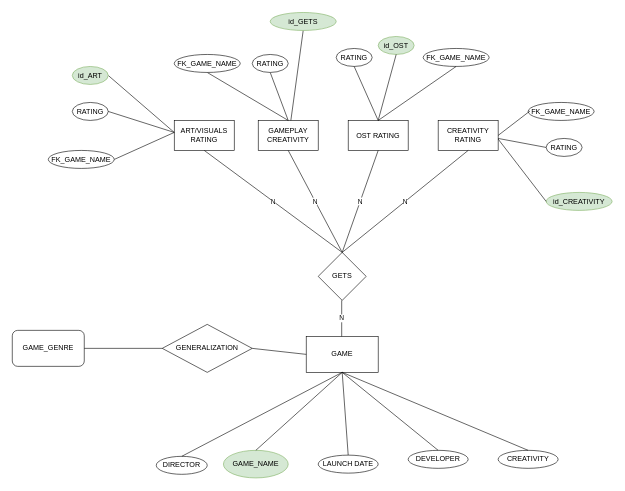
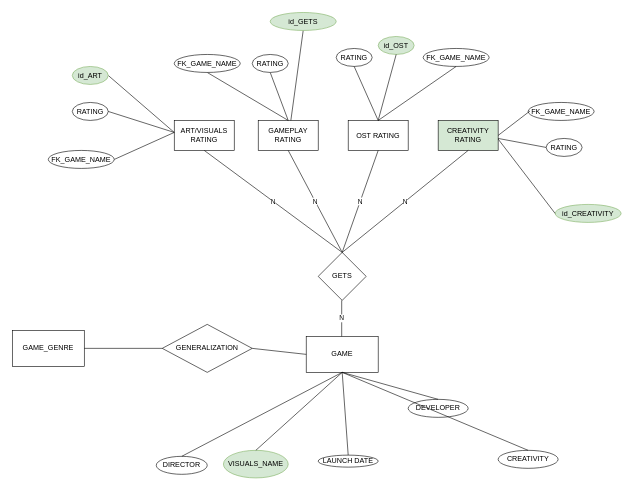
  <mxCell id="0" />
  <mxCell id="1" parent="0" />
  <mxCell id="2" value="GAME" style="rounded=0;whiteSpace=wrap;html=1;" parent="1" vertex="1"><mxGeometry x="510" y="560" width="120" height="60" as="geometry" /></mxCell>
  <mxCell id="3" value="GETS" style="rhombus;whiteSpace=wrap;html=1;" parent="1" vertex="1"><mxGeometry x="530" y="420" width="80" height="80" as="geometry" /></mxCell>
- <mxCell id="4" value="GAME_NAME" style="ellipse;whiteSpace=wrap;html=1;fillColor=#d5e8d4;strokeColor=#82b366;" parent="1" vertex="1"><mxGeometry x="372" y="750" width="108" height="46" as="geometry" /></mxCell>
- <mxCell id="5" value="LAUNCH DATE" style="ellipse;whiteSpace=wrap;html=1;" parent="1" vertex="1"><mxGeometry x="530" y="758" width="100" height="30" as="geometry" /></mxCell>
+ <mxCell id="4" value="VISUALS_NAME" style="ellipse;whiteSpace=wrap;html=1;fillColor=#d5e8d4;strokeColor=#82b366;" parent="1" vertex="1"><mxGeometry x="372" y="750" width="108" height="46" as="geometry" /></mxCell>
+ <mxCell id="5" value="LAUNCH DATE" style="ellipse;whiteSpace=wrap;html=1;" parent="1" vertex="1"><mxGeometry x="530" y="758" width="100" height="20" as="geometry" /></mxCell>
  <mxCell id="6" value="DIRECTOR" style="ellipse;whiteSpace=wrap;html=1;" parent="1" vertex="1"><mxGeometry x="260" y="760" width="85" height="30" as="geometry" /></mxCell>
  <mxCell id="7" value="ART/VISUALS RATING" style="rounded=0;whiteSpace=wrap;html=1;" parent="1" vertex="1"><mxGeometry x="290" y="200" width="100" height="50" as="geometry" /></mxCell>
- <mxCell id="8" value="GAMEPLAY CREATIVITY" style="rounded=0;whiteSpace=wrap;html=1;" parent="1" vertex="1"><mxGeometry x="430" y="200" width="100" height="50" as="geometry" /></mxCell>
+ <mxCell id="8" value="GAMEPLAY RATING" style="rounded=0;whiteSpace=wrap;html=1;" parent="1" vertex="1"><mxGeometry x="430" y="200" width="100" height="50" as="geometry" /></mxCell>
  <mxCell id="9" value="OST RATING" style="rounded=0;whiteSpace=wrap;html=1;" parent="1" vertex="1"><mxGeometry x="580" y="200" width="100" height="50" as="geometry" /></mxCell>
- <mxCell id="10" value="CREATIVITY RATING" style="rounded=0;whiteSpace=wrap;html=1;" parent="1" vertex="1"><mxGeometry x="730" y="200" width="100" height="50" as="geometry" /></mxCell>
+ <mxCell id="10" value="CREATIVITY RATING" style="rounded=0;whiteSpace=wrap;html=1;fillColor=#d5e8d4;" parent="1" vertex="1"><mxGeometry x="730" y="200" width="100" height="50" as="geometry" /></mxCell>
  <mxCell id="11" value="" style="endArrow=none;html=1;rounded=0;entryX=0.5;entryY=1;entryDx=0;entryDy=0;" parent="1" target="14" edge="1"><mxGeometry width="50" height="50" relative="1" as="geometry"><mxPoint x="480" y="200" as="sourcePoint" /><mxPoint x="455" y="120" as="targetPoint" /></mxGeometry></mxCell>
  <mxCell id="12" value="" style="endArrow=none;html=1;rounded=0;exitX=1;exitY=0.5;exitDx=0;exitDy=0;" parent="1" source="15" edge="1"><mxGeometry width="50" height="50" relative="1" as="geometry"><mxPoint x="180" y="205" as="sourcePoint" /><mxPoint x="290" y="220" as="targetPoint" /></mxGeometry></mxCell>
  <mxCell id="13" value="RATING" style="ellipse;whiteSpace=wrap;html=1;" parent="1" vertex="1"><mxGeometry x="120" y="170" width="60" height="30" as="geometry" /></mxCell>
  <mxCell id="14" value="FK_GAME_NAME" style="ellipse;whiteSpace=wrap;html=1;" parent="1" vertex="1"><mxGeometry x="290" y="90" width="110" height="30" as="geometry" /></mxCell>
  <mxCell id="15" value="FK_GAME_NAME" style="ellipse;whiteSpace=wrap;html=1;fillColor=#FFFFFF;" parent="1" vertex="1"><mxGeometry x="80" y="250" width="110" height="30" as="geometry" /></mxCell>
  <mxCell id="16" value="" style="endArrow=none;html=1;rounded=0;exitX=1;exitY=0.5;exitDx=0;exitDy=0;" parent="1" source="13" edge="1"><mxGeometry width="50" height="50" relative="1" as="geometry"><mxPoint x="190" y="265" as="sourcePoint" /><mxPoint x="290" y="220" as="targetPoint" /></mxGeometry></mxCell>
  <mxCell id="17" value="" style="endArrow=none;html=1;rounded=0;entryX=0.5;entryY=1;entryDx=0;entryDy=0;" parent="1" target="21" edge="1"><mxGeometry width="50" height="50" relative="1" as="geometry"><mxPoint x="480" y="200" as="sourcePoint" /><mxPoint x="485" y="120" as="targetPoint" /></mxGeometry></mxCell>
  <mxCell id="18" value="" style="endArrow=none;html=1;rounded=0;exitX=1;exitY=0.5;exitDx=0;exitDy=0;" parent="1" edge="1"><mxGeometry width="50" height="50" relative="1" as="geometry"><mxPoint x="180" y="125" as="sourcePoint" /><mxPoint x="290" y="220" as="targetPoint" /></mxGeometry></mxCell>
  <mxCell id="19" value="" style="endArrow=none;html=1;rounded=0;entryX=0.5;entryY=1;entryDx=0;entryDy=0;" parent="1" target="22" edge="1"><mxGeometry width="50" height="50" relative="1" as="geometry"><mxPoint x="484.41" y="200" as="sourcePoint" /><mxPoint x="570" y="120" as="targetPoint" /></mxGeometry></mxCell>
  <mxCell id="20" value="id_ART" style="ellipse;whiteSpace=wrap;html=1;fillColor=#d5e8d4;strokeColor=#82b366;" parent="1" vertex="1"><mxGeometry x="120" y="110" width="60" height="30" as="geometry" /></mxCell>
  <mxCell id="21" value="RATING" style="ellipse;whiteSpace=wrap;html=1;" parent="1" vertex="1"><mxGeometry x="420" y="90" width="60" height="30" as="geometry" /></mxCell>
  <mxCell id="22" value="id_GETS" style="ellipse;whiteSpace=wrap;html=1;fillColor=#d5e8d4;strokeColor=#82b366;" parent="1" vertex="1"><mxGeometry x="450" y="20" width="110" height="30" as="geometry" /></mxCell>
  <mxCell id="23" value="FK_GAME_NAME" style="ellipse;whiteSpace=wrap;html=1;fillColor=#FFFFFF;" parent="1" vertex="1"><mxGeometry x="880" y="170" width="110" height="30" as="geometry" /></mxCell>
- <mxCell id="24" value="id_CREATIVITY" style="ellipse;whiteSpace=wrap;html=1;fillColor=#d5e8d4;strokeColor=#82b366;" parent="1" vertex="1"><mxGeometry x="910" y="320" width="110" height="30" as="geometry" /></mxCell>
+ <mxCell id="24" value="id_CREATIVITY" style="ellipse;whiteSpace=wrap;html=1;fillColor=#d5e8d4;strokeColor=#82b366;" parent="1" vertex="1"><mxGeometry x="925" y="340" width="110" height="30" as="geometry" /></mxCell>
  <mxCell id="25" value="" style="endArrow=none;html=1;rounded=0;entryX=0.028;entryY=0.475;entryDx=0;entryDy=0;entryPerimeter=0;" parent="1" target="23" edge="1"><mxGeometry width="50" height="50" relative="1" as="geometry"><mxPoint x="830" y="225" as="sourcePoint" /><mxPoint x="880" y="180" as="targetPoint" /></mxGeometry></mxCell>
  <mxCell id="26" value="" style="endArrow=none;html=1;rounded=0;entryX=0;entryY=0.5;entryDx=0;entryDy=0;" parent="1" target="24" edge="1"><mxGeometry width="50" height="50" relative="1" as="geometry"><mxPoint x="830" y="231" as="sourcePoint" /><mxPoint x="883" y="190" as="targetPoint" /></mxGeometry></mxCell>
  <mxCell id="27" value="RATING" style="ellipse;whiteSpace=wrap;html=1;" parent="1" vertex="1"><mxGeometry x="910" y="230" width="60" height="30" as="geometry" /></mxCell>
  <mxCell id="28" value="" style="endArrow=none;html=1;rounded=0;entryX=0;entryY=0.5;entryDx=0;entryDy=0;" parent="1" target="27" edge="1"><mxGeometry width="50" height="50" relative="1" as="geometry"><mxPoint x="830" y="230" as="sourcePoint" /><mxPoint x="883" y="189" as="targetPoint" /></mxGeometry></mxCell>
  <mxCell id="29" value="FK_GAME_NAME" style="ellipse;whiteSpace=wrap;html=1;fillColor=#FFFFFF;" parent="1" vertex="1"><mxGeometry x="705" y="80" width="110" height="30" as="geometry" /></mxCell>
  <mxCell id="30" value="" style="endArrow=none;html=1;rounded=0;entryX=0.5;entryY=1;entryDx=0;entryDy=0;" parent="1" target="29" edge="1"><mxGeometry width="50" height="50" relative="1" as="geometry"><mxPoint x="630" y="200" as="sourcePoint" /><mxPoint x="680" y="150" as="targetPoint" /></mxGeometry></mxCell>
  <mxCell id="31" value="RATING" style="ellipse;whiteSpace=wrap;html=1;" parent="1" vertex="1"><mxGeometry x="560" y="80" width="60" height="30" as="geometry" /></mxCell>
  <mxCell id="32" value="" style="endArrow=none;html=1;rounded=0;entryX=0.5;entryY=1;entryDx=0;entryDy=0;" parent="1" target="31" edge="1"><mxGeometry width="50" height="50" relative="1" as="geometry"><mxPoint x="630" y="200" as="sourcePoint" /><mxPoint x="680" y="150" as="targetPoint" /></mxGeometry></mxCell>
  <mxCell id="33" value="id_OST" style="ellipse;whiteSpace=wrap;html=1;fillColor=#d5e8d4;strokeColor=#82b366;" parent="1" vertex="1"><mxGeometry x="630" y="60" width="60" height="30" as="geometry" /></mxCell>
  <mxCell id="34" value="" style="endArrow=none;html=1;rounded=0;entryX=0.5;entryY=1;entryDx=0;entryDy=0;" parent="1" target="33" edge="1"><mxGeometry width="50" height="50" relative="1" as="geometry"><mxPoint x="630" y="200" as="sourcePoint" /><mxPoint x="680" y="150" as="targetPoint" /></mxGeometry></mxCell>
  <mxCell id="35" value="N" style="endArrow=none;html=1;rounded=0;entryX=0.5;entryY=1;entryDx=0;entryDy=0;" parent="1" target="7" edge="1"><mxGeometry width="50" height="50" relative="1" as="geometry"><mxPoint x="570" y="420" as="sourcePoint" /><mxPoint x="620" y="370" as="targetPoint" /></mxGeometry></mxCell>
  <mxCell id="36" value="N" style="endArrow=none;html=1;rounded=0;entryX=0.5;entryY=1;entryDx=0;entryDy=0;" parent="1" target="8" edge="1"><mxGeometry width="50" height="50" relative="1" as="geometry"><mxPoint x="570" y="420" as="sourcePoint" /><mxPoint x="620" y="370" as="targetPoint" /></mxGeometry></mxCell>
  <mxCell id="37" value="N" style="endArrow=none;html=1;rounded=0;entryX=0.5;entryY=1;entryDx=0;entryDy=0;" parent="1" target="9" edge="1"><mxGeometry width="50" height="50" relative="1" as="geometry"><mxPoint x="570" y="420" as="sourcePoint" /><mxPoint x="620" y="370" as="targetPoint" /></mxGeometry></mxCell>
  <mxCell id="38" value="N" style="endArrow=none;html=1;rounded=0;entryX=0.5;entryY=1;entryDx=0;entryDy=0;" parent="1" target="10" edge="1"><mxGeometry width="50" height="50" relative="1" as="geometry"><mxPoint x="570" y="420" as="sourcePoint" /><mxPoint x="620" y="370" as="targetPoint" /></mxGeometry></mxCell>
  <mxCell id="39" value="N" style="endArrow=none;html=1;rounded=0;exitX=0.5;exitY=0;exitDx=0;exitDy=0;" parent="1" edge="1"><mxGeometry width="50" height="50" relative="1" as="geometry"><mxPoint x="569.17" y="560" as="sourcePoint" /><mxPoint x="569.17" y="500" as="targetPoint" /></mxGeometry></mxCell>
  <mxCell id="40" value="" style="endArrow=none;html=1;rounded=0;exitX=0.5;exitY=0;exitDx=0;exitDy=0;" parent="1" source="4" edge="1"><mxGeometry width="50" height="50" relative="1" as="geometry"><mxPoint x="520" y="670" as="sourcePoint" /><mxPoint x="570" y="620" as="targetPoint" /></mxGeometry></mxCell>
  <mxCell id="41" value="" style="endArrow=none;html=1;rounded=0;exitX=0.5;exitY=0;exitDx=0;exitDy=0;" parent="1" source="6" edge="1"><mxGeometry width="50" height="50" relative="1" as="geometry"><mxPoint x="520" y="670" as="sourcePoint" /><mxPoint x="570" y="620" as="targetPoint" /></mxGeometry></mxCell>
  <mxCell id="42" value="" style="endArrow=none;html=1;rounded=0;exitX=0.5;exitY=0;exitDx=0;exitDy=0;" parent="1" source="5" edge="1"><mxGeometry width="50" height="50" relative="1" as="geometry"><mxPoint x="520" y="670" as="sourcePoint" /><mxPoint x="570" y="620" as="targetPoint" /></mxGeometry></mxCell>
- <mxCell id="43" value="DEVELOPER" style="ellipse;whiteSpace=wrap;html=1;" parent="1" vertex="1"><mxGeometry x="680" y="750" width="100" height="30" as="geometry" /></mxCell>
+ <mxCell id="43" value="DEVELOPER" style="ellipse;whiteSpace=wrap;html=1;" parent="1" vertex="1"><mxGeometry x="680" y="665" width="100" height="30" as="geometry" /></mxCell>
  <mxCell id="44" value="CREATIVITY" style="ellipse;whiteSpace=wrap;html=1;" parent="1" vertex="1"><mxGeometry x="830" y="750" width="100" height="30" as="geometry" /></mxCell>
  <mxCell id="45" value="" style="endArrow=none;html=1;rounded=0;exitX=0.5;exitY=0;exitDx=0;exitDy=0;" parent="1" source="43" edge="1"><mxGeometry width="50" height="50" relative="1" as="geometry"><mxPoint x="520" y="670" as="sourcePoint" /><mxPoint x="570" y="620" as="targetPoint" /></mxGeometry></mxCell>
  <mxCell id="46" value="" style="endArrow=none;html=1;rounded=0;exitX=0.5;exitY=0;exitDx=0;exitDy=0;" parent="1" source="44" edge="1"><mxGeometry width="50" height="50" relative="1" as="geometry"><mxPoint x="520" y="670" as="sourcePoint" /><mxPoint x="570" y="620" as="targetPoint" /></mxGeometry></mxCell>
- <mxCell id="47" value="GAME_GENRE" style="whiteSpace=wrap;html=1;rounded=1;" parent="1" vertex="1"><mxGeometry x="20" y="550" width="120" height="60" as="geometry" /></mxCell>
+ <mxCell id="47" value="GAME_GENRE" style="rounded=0;whiteSpace=wrap;html=1;" parent="1" vertex="1"><mxGeometry x="20" y="550" width="120" height="60" as="geometry" /></mxCell>
  <mxCell id="48" value="GENERALIZATION" style="rhombus;whiteSpace=wrap;html=1;" parent="1" vertex="1"><mxGeometry x="270" y="540" width="150" height="80" as="geometry" /></mxCell>
  <mxCell id="49" value="" style="endArrow=none;html=1;rounded=0;exitX=1;exitY=0.5;exitDx=0;exitDy=0;" parent="1" source="48" edge="1"><mxGeometry width="50" height="50" relative="1" as="geometry"><mxPoint x="460" y="640" as="sourcePoint" /><mxPoint x="510" y="590" as="targetPoint" /></mxGeometry></mxCell>
  <mxCell id="50" value="" style="endArrow=none;html=1;rounded=0;exitX=1;exitY=0.5;exitDx=0;exitDy=0;" parent="1" source="47" edge="1"><mxGeometry width="50" height="50" relative="1" as="geometry"><mxPoint x="220" y="630" as="sourcePoint" /><mxPoint x="270" y="580" as="targetPoint" /></mxGeometry></mxCell>
